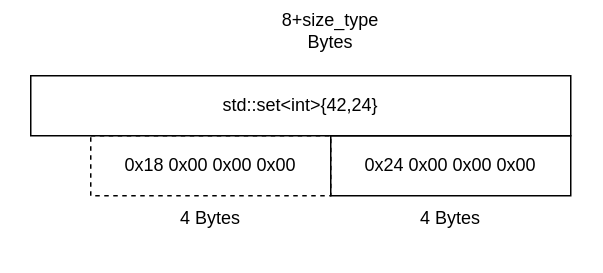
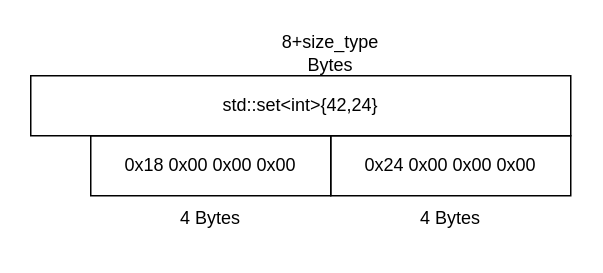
  <mxCell id="0" />
  <mxCell id="1" parent="0" />
- <mxCell id="2" value="8+size_type Bytes" style="text;html=1;strokeColor=none;fillColor=none;align=center;verticalAlign=middle;whiteSpace=wrap;rounded=0;" parent="1" vertex="1"><mxGeometry x="190" y="5" width="60" height="30" as="geometry" /></mxCell>
- <mxCell id="3" value="0x18 0x00 0x00 0x00" style="rounded=0;whiteSpace=wrap;html=1;fillColor=none;dashed=1;" parent="1" vertex="1"><mxGeometry x="60" y="90" width="160" height="40" as="geometry" /></mxCell>
+ <mxCell id="2" value="8+size_type Bytes" style="text;html=1;strokeColor=none;fillColor=none;align=center;verticalAlign=middle;whiteSpace=wrap;rounded=0;" parent="1" vertex="1"><mxGeometry x="190" y="20" width="60" height="30" as="geometry" /></mxCell>
+ <mxCell id="3" value="0x18 0x00 0x00 0x00" style="rounded=0;whiteSpace=wrap;html=1;fillColor=none;" parent="1" vertex="1"><mxGeometry x="60" y="90" width="160" height="40" as="geometry" /></mxCell>
  <mxCell id="4" value="4 Bytes" style="text;html=1;strokeColor=none;fillColor=none;align=center;verticalAlign=middle;whiteSpace=wrap;rounded=0;" parent="1" vertex="1"><mxGeometry x="110" y="130" width="60" height="30" as="geometry" /></mxCell>
  <mxCell id="5" value="std::set&amp;lt;int&amp;gt;{42,24}" style="rounded=0;whiteSpace=wrap;html=1;fillColor=none;" parent="1" vertex="1"><mxGeometry x="20" y="50" width="360" height="40" as="geometry" /></mxCell>
  <mxCell id="6" value="0x24 0x00 0x00 0x00" style="rounded=0;whiteSpace=wrap;html=1;fillColor=none;" vertex="1" parent="1"><mxGeometry x="220" y="90" width="160" height="40" as="geometry" /></mxCell>
  <mxCell id="7" value="4 Bytes" style="text;html=1;strokeColor=none;fillColor=none;align=center;verticalAlign=middle;whiteSpace=wrap;rounded=0;" vertex="1" parent="1"><mxGeometry x="270" y="130" width="60" height="30" as="geometry" /></mxCell>
